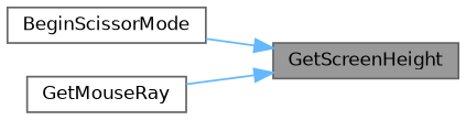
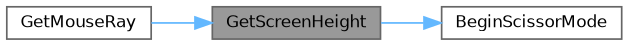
  digraph {
    rankdir=RL
    node [color=grey40 fillcolor=white fontname=Helvetica fontsize=10 shape=box style=filled]
    edge [color=steelblue1 dir=back fontname=Helvetica fontsize=10 labelfontname=Helvetica labelfontsize=10 style=solid]
    n1 [color=gray40 fillcolor=grey60 fontcolor=black height=0.2 label=GetScreenHeight width=0.4]
    n2 [height=0.2 label=BeginScissorMode width=0.4]
    n3 [height=0.2 label=GetMouseRay width=0.4]
-   n1 -> n2
+   n2 -> n1
    n1 -> n3
  }
